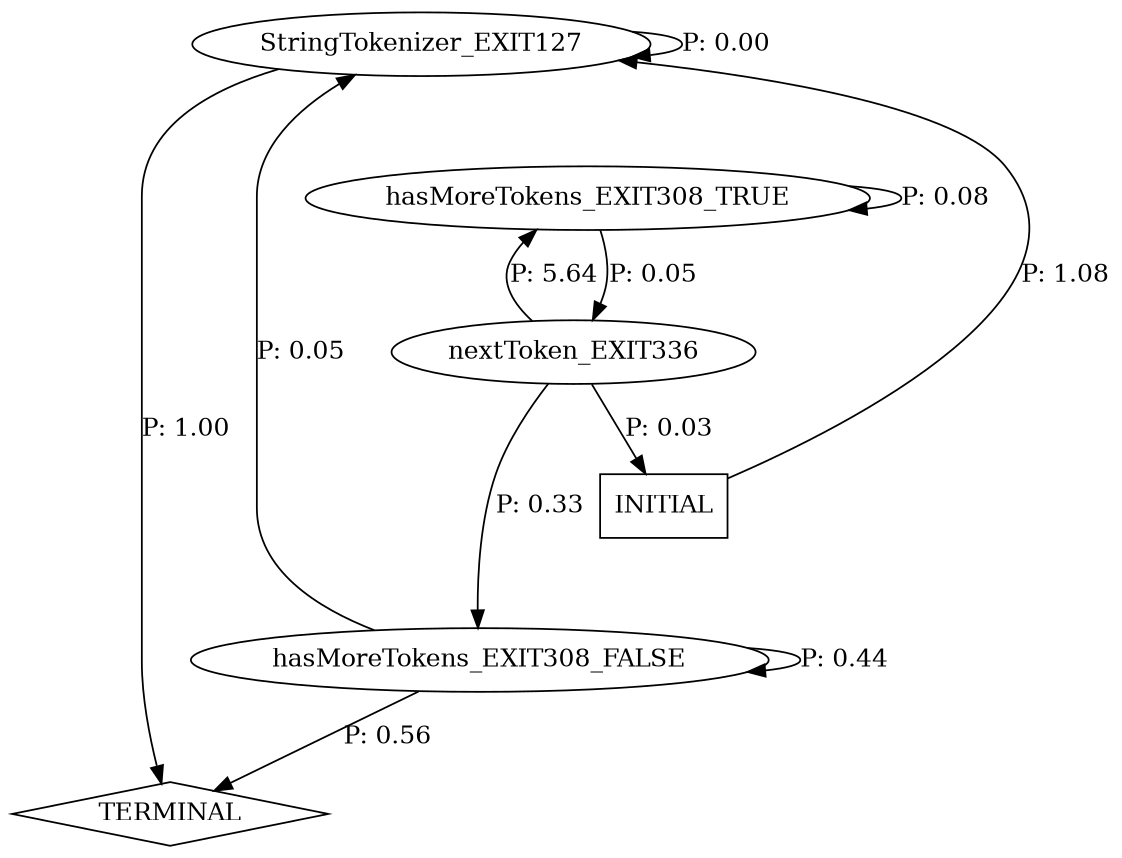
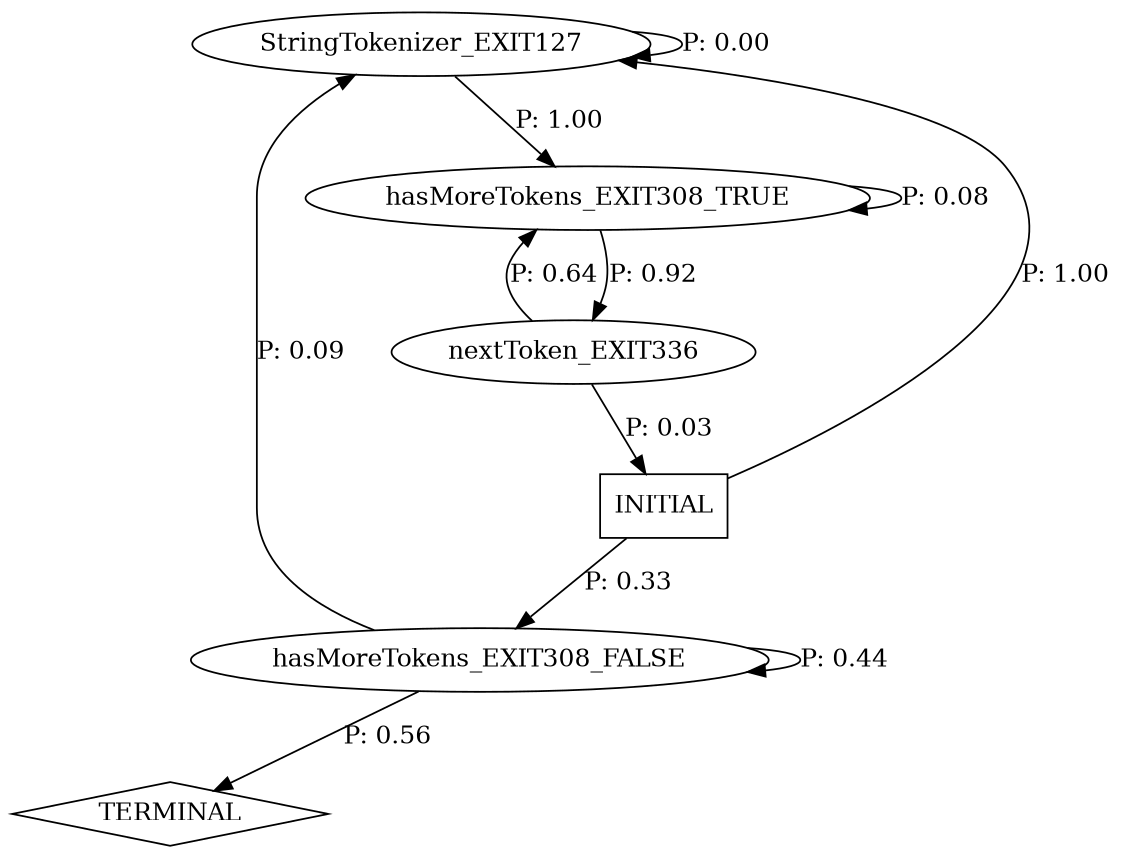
  digraph {
    n1 [label=StringTokenizer_EXIT127]
    n2 [label=hasMoreTokens_EXIT308_TRUE]
    n3 [label=nextToken_EXIT336]
    n4 [label=hasMoreTokens_EXIT308_FALSE]
    n5 [label=INITIAL shape=box]
    n6 [label=TERMINAL shape=diamond]
    n1 -> n1 [label="P: 0.00"]
-   n1 -> n6 [label="P: 1.00"]
+   n1 -> n2 [label="P: 1.00"]
    n2 -> n2 [label="P: 0.08"]
-   n2 -> n3 [label="P: 0.05"]
-   n3 -> n2 [label="P: 5.64"]
-   n3 -> n4 [label="P: 0.33"]
+   n2 -> n3 [label="P: 0.92"]
+   n3 -> n2 [label="P: 0.64"]
+   n5 -> n4 [label="P: 0.33"]
    n3 -> n5 [label="P: 0.03"]
-   n4 -> n1 [label="P: 0.05"]
+   n4 -> n1 [label="P: 0.09"]
    n4 -> n4 [label="P: 0.44"]
    n4 -> n6 [label="P: 0.56"]
-   n5 -> n1 [label="P: 1.08"]
+   n5 -> n1 [label="P: 1.00"]
  }
